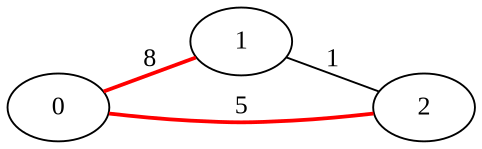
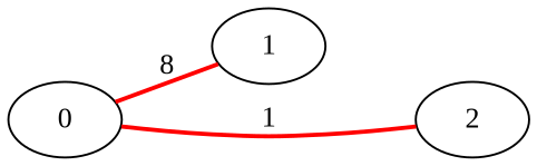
  graph {
    fontname="Liberation Serif"
    rankdir=LR
    node [fontname="Liberation Serif"]
    edge [color=red fontname="Liberation Serif" style=bold]
    0
    1
    2
    0 -- 1 [label=8]
-   1 -- 2 [label=1 color="" style=""]
-   2 -- 0 [label=5]
+   2 -- 0 [label=1]
  }
